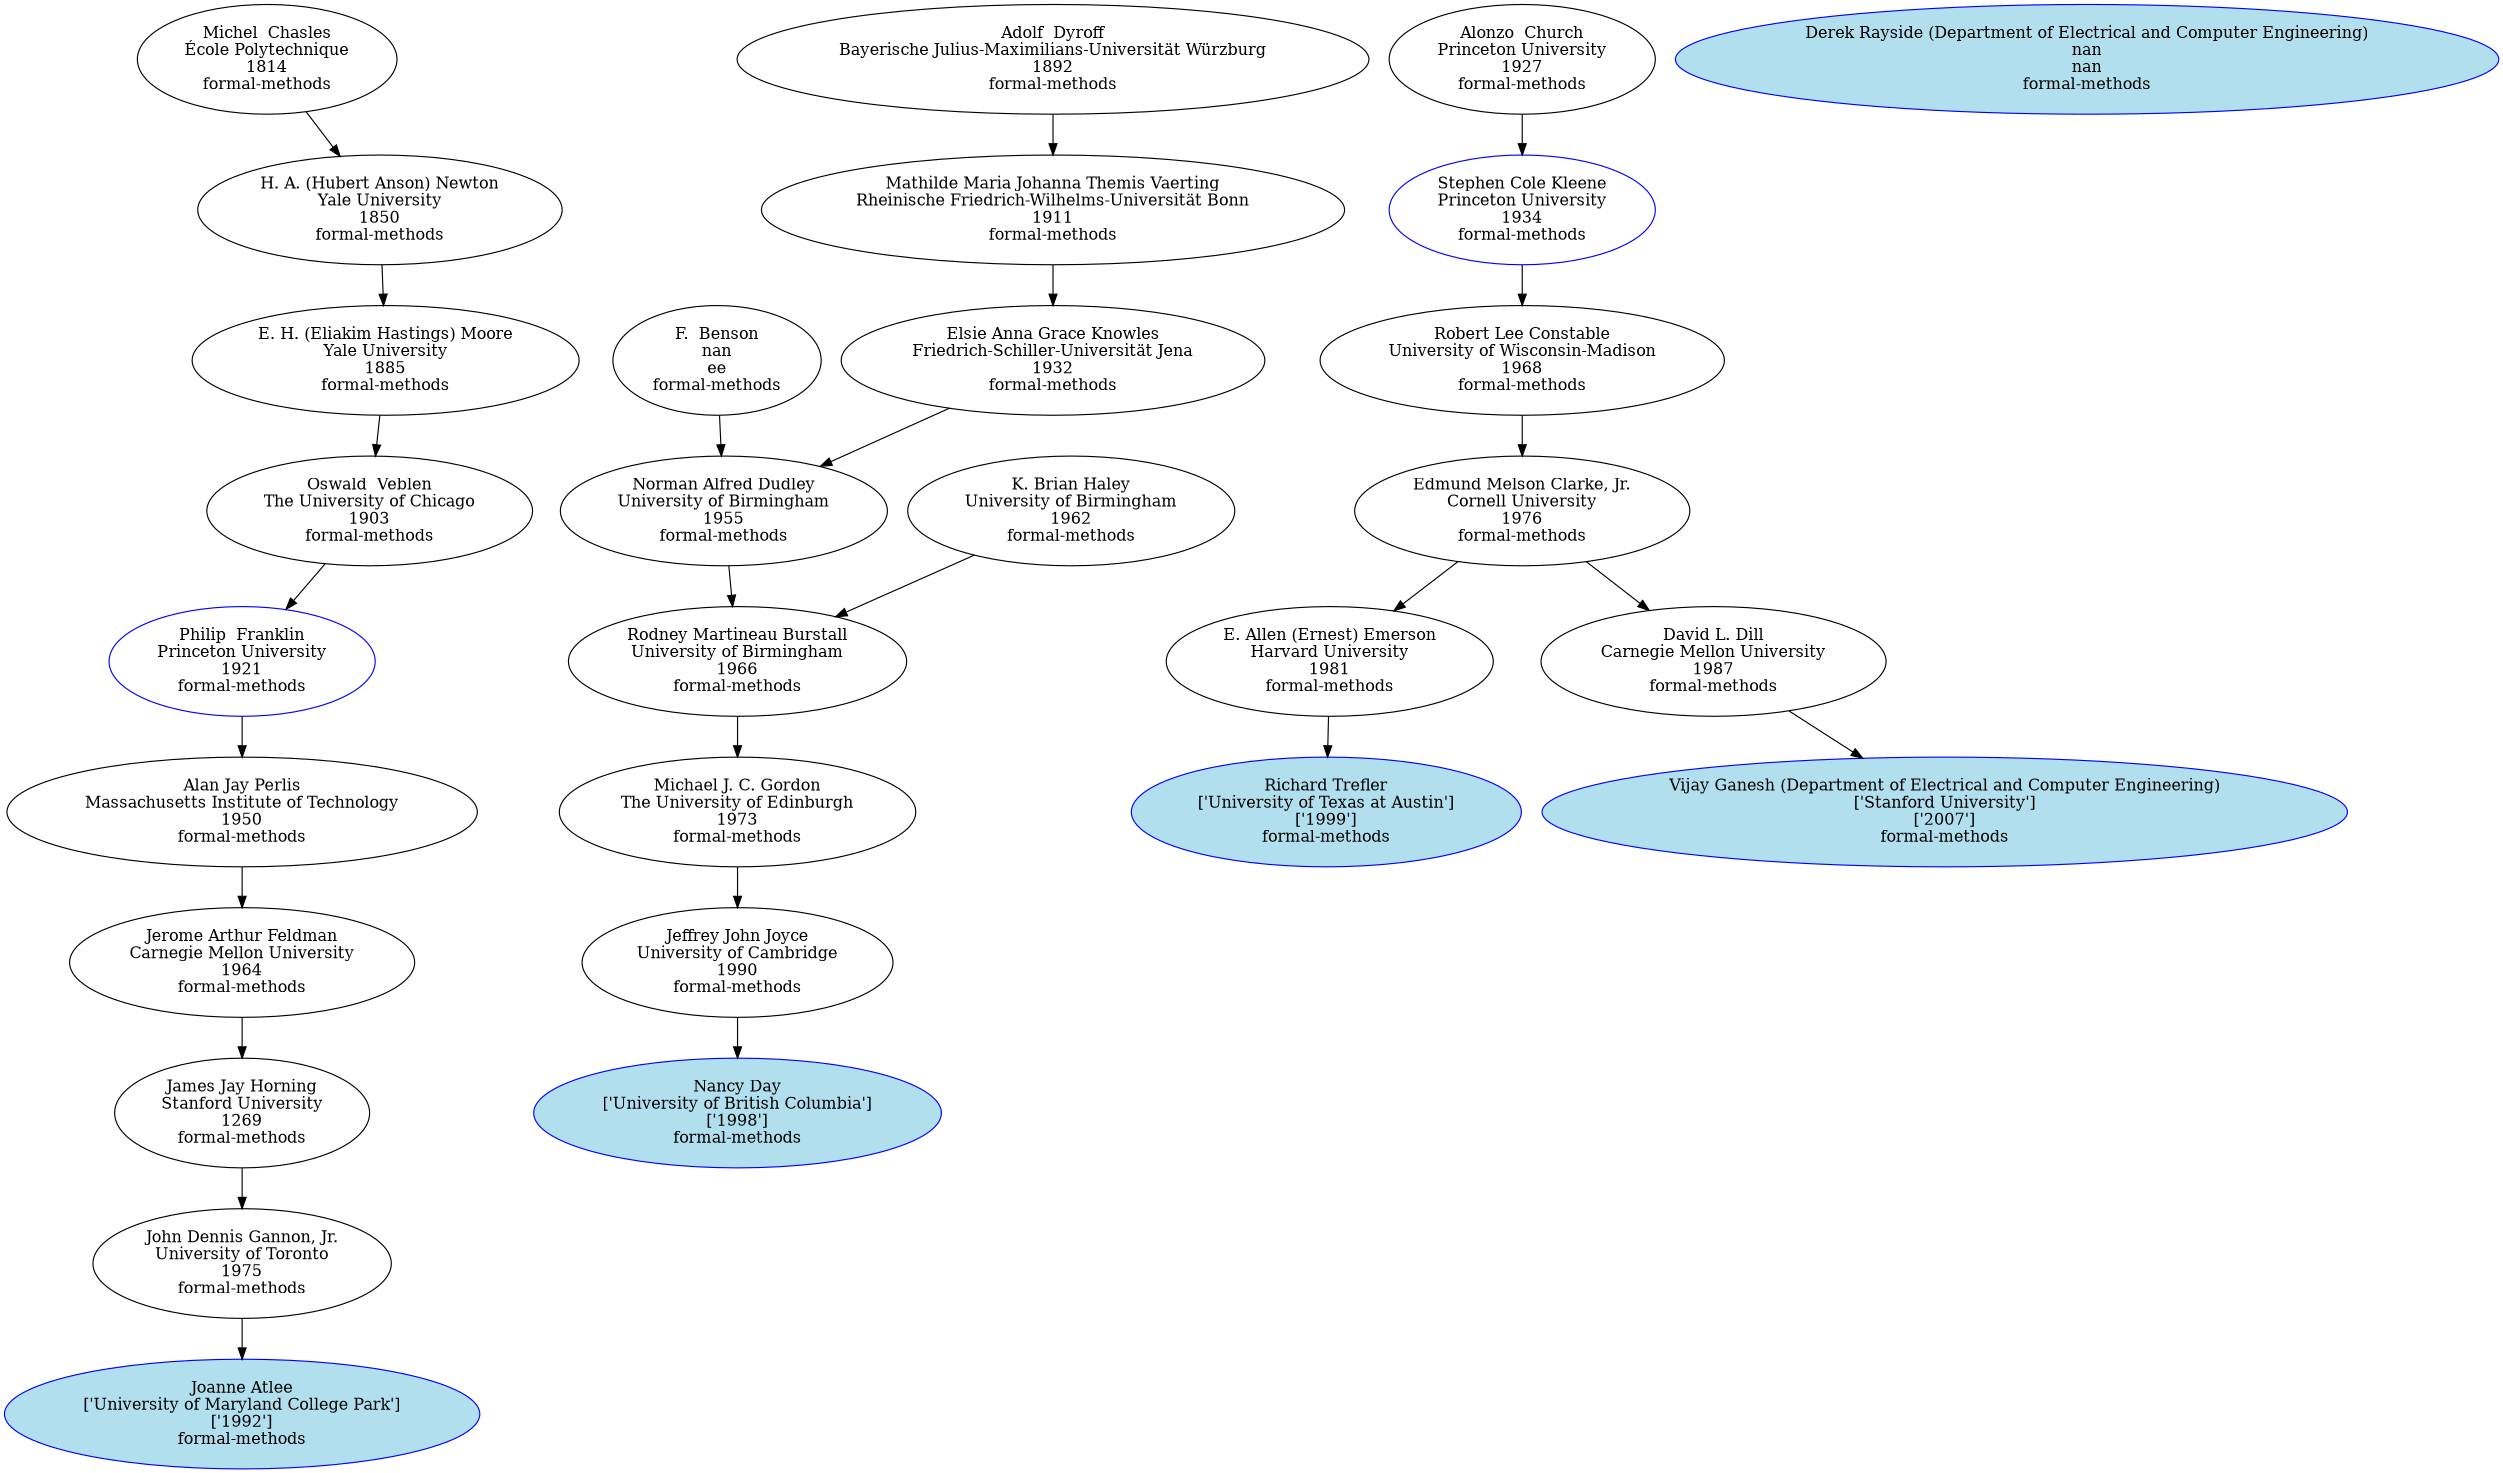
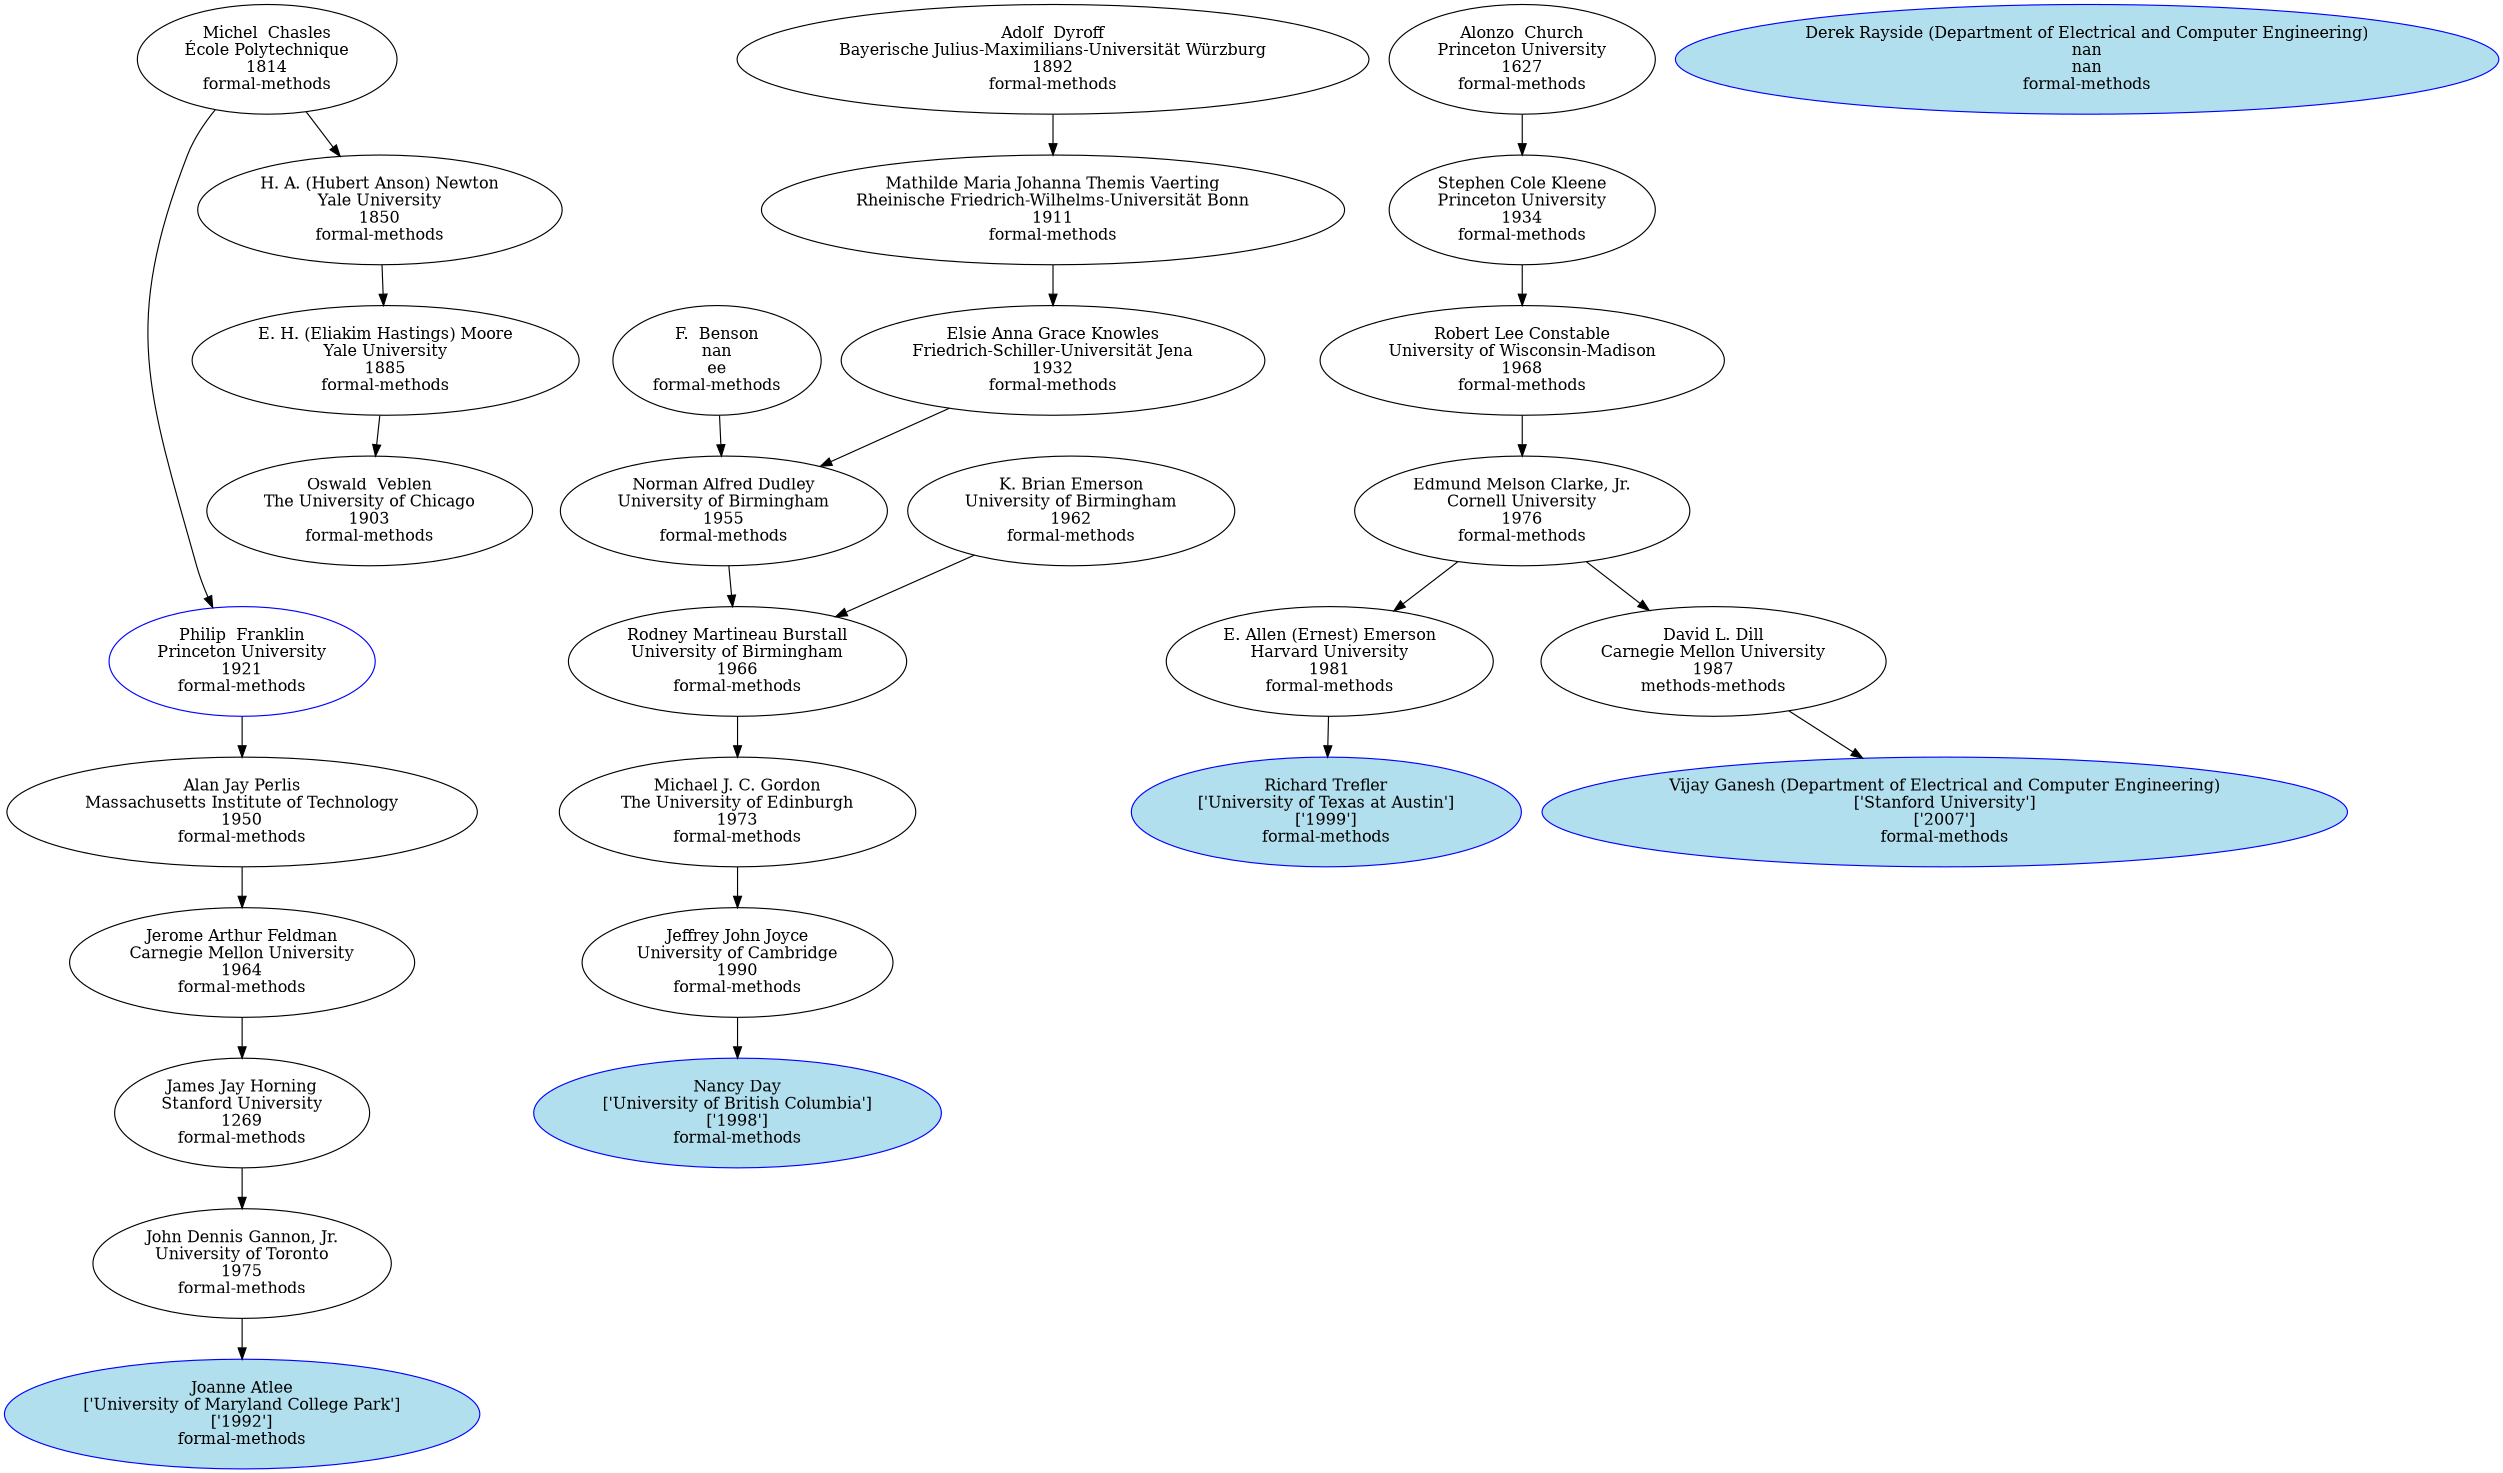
  digraph {
    n1 [color=blue fillcolor=lightblue2 label="Joanne Atlee\n['University of Maryland College Park']\n['1992']\nformal-methods" style=filled]
    n2 [color=blue fillcolor=lightblue2 label="Nancy Day\n['University of British Columbia']\n['1998']\nformal-methods" style=filled]
    n3 [color=blue fillcolor=lightblue2 label="Richard Trefler\n['University of Texas at Austin']\n['1999']\nformal-methods" style=filled]
    n4 [color=blue fillcolor=lightblue2 label="Vijay Ganesh (Department of Electrical and Computer Engineering)\n['Stanford University']\n['2007']\nformal-methods" style=filled]
    n5 [color=blue fillcolor=lightblue2 label="Derek Rayside (Department of Electrical and Computer Engineering)\nnan\nnan\nformal-methods" style=filled]
    n6 [label="John Dennis Gannon, Jr.\nUniversity of Toronto\n1975\nformal-methods"]
    n7 [label="Jeffrey John Joyce\nUniversity of Cambridge\n1990\nformal-methods"]
    n8 [label="E. Allen (Ernest) Emerson\nHarvard University\n1981\nformal-methods"]
-   n9 [label="David L. Dill\nCarnegie Mellon University\n1987\nformal-methods"]
+   n9 [label="David L. Dill\nCarnegie Mellon University\n1987\nmethods-methods"]
    n10 [label="James Jay Horning\nStanford University\n1269\nformal-methods"]
    n11 [label="Michael J. C. Gordon\nThe University of Edinburgh\n1973\nformal-methods"]
    n12 [label="Edmund Melson Clarke, Jr.\nCornell University\n1976\nformal-methods"]
    n13 [label="Jerome Arthur Feldman\nCarnegie Mellon University\n1964\nformal-methods"]
    n14 [label="Rodney Martineau Burstall\nUniversity of Birmingham\n1966\nformal-methods"]
    n15 [label="Robert Lee Constable\nUniversity of Wisconsin-Madison\n1968\nformal-methods"]
    n16 [label="Alan Jay Perlis\nMassachusetts Institute of Technology\n1950\nformal-methods"]
    n17 [label="Norman Alfred Dudley\nUniversity of Birmingham\n1955\nformal-methods"]
-   n18 [label="K. Brian Haley\nUniversity of Birmingham\n1962\nformal-methods"]
-   n19 [label="Stephen Cole Kleene\nPrinceton University\n1934\nformal-methods" color=blue]
+   n18 [label="K. Brian Emerson\nUniversity of Birmingham\n1962\nformal-methods"]
+   n19 [label="Stephen Cole Kleene\nPrinceton University\n1934\nformal-methods"]
    n20 [color=blue label="Philip  Franklin\nPrinceton University\n1921\nformal-methods"]
    n21 [label="F.  Benson\nnan\nee\nformal-methods"]
    n22 [label="Elsie Anna Grace Knowles\nFriedrich-Schiller-Universität Jena\n1932\nformal-methods"]
-   n23 [label="Alonzo  Church\nPrinceton University\n1927\nformal-methods"]
+   n23 [label="Alonzo  Church\nPrinceton University\n1627\nformal-methods"]
    n24 [label="Oswald  Veblen\nThe University of Chicago\n1903\nformal-methods"]
    n25 [label="Mathilde Maria Johanna Themis Vaerting\nRheinische Friedrich-Wilhelms-Universität Bonn\n1911\nformal-methods"]
    n26 [label="E. H. (Eliakim Hastings) Moore\nYale University\n1885\nformal-methods"]
    n27 [label="Adolf  Dyroff\nBayerische Julius-Maximilians-Universität Würzburg\n1892\nformal-methods"]
    n28 [label="H. A. (Hubert Anson) Newton\nYale University\n1850\nformal-methods"]
    n29 [label="Michel  Chasles\nÉcole Polytechnique\n1814\nformal-methods"]
    n6 -> n1
    n7 -> n2
    n8 -> n3
    n9 -> n4
    n10 -> n6
    n11 -> n7
    n12 -> n8
    n12 -> n9
    n13 -> n10
    n14 -> n11
    n15 -> n12
    n16 -> n13
    n17 -> n14
    n18 -> n14
    n19 -> n15
    n20 -> n16
    n21 -> n17
    n22 -> n17
    n23 -> n19
-   n24 -> n20
+   n29 -> n20
    n25 -> n22
    n26 -> n24
    n27 -> n25
    n28 -> n26
    n29 -> n28
  }
